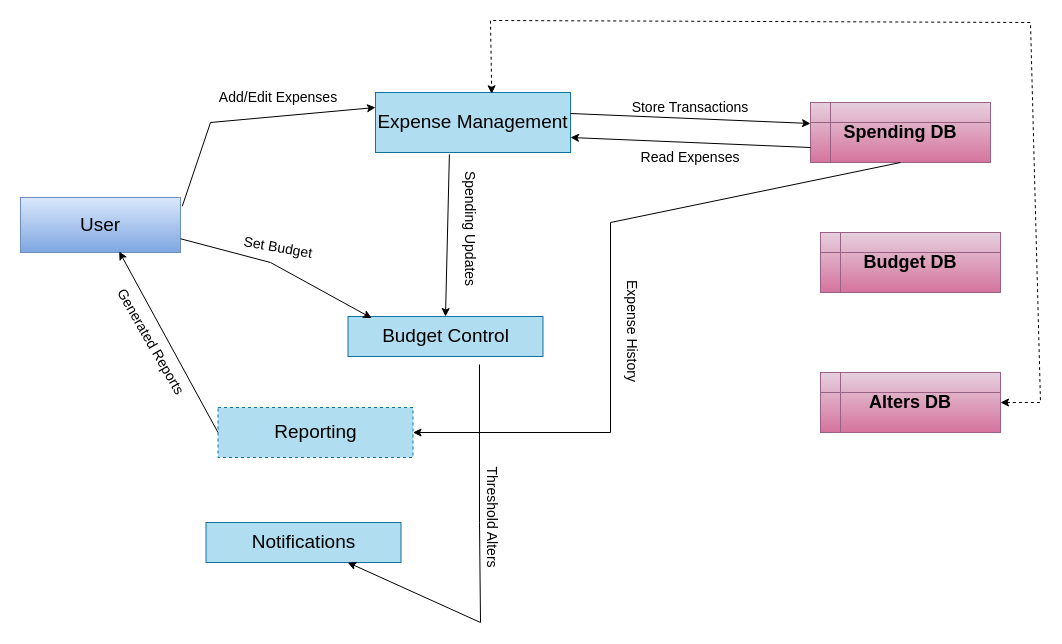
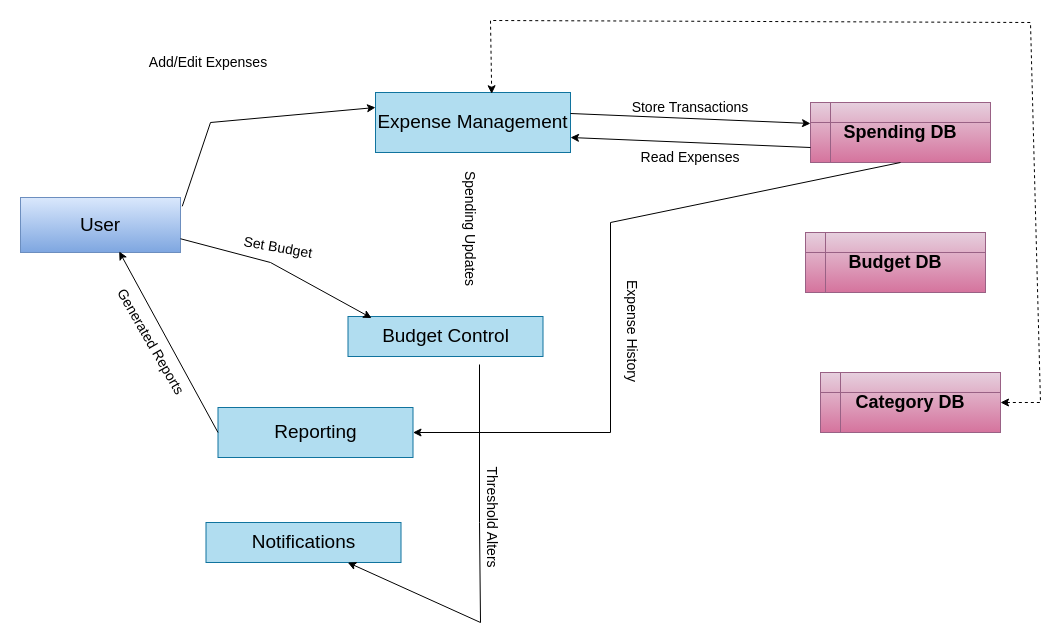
  <mxCell id="0" />
  <mxCell id="1" parent="0" />
  <mxCell id="2" value="&lt;font style=&quot;font-size: 19px;&quot;&gt;Expense Management&lt;/font&gt;" style="rounded=0;whiteSpace=wrap;html=1;fillColor=#b1ddf0;strokeColor=#10739e;" vertex="1" parent="1"><mxGeometry x="375" y="92" width="195" height="60" as="geometry" /></mxCell>
  <mxCell id="3" value="&lt;font style=&quot;font-size: 19px;&quot;&gt;User&lt;/font&gt;&lt;span style=&quot;color: rgba(0, 0, 0, 0); font-family: monospace; font-size: 0px; text-align: start; text-wrap-mode: nowrap;&quot;&gt;%3CmxGraphModel%3E%3Croot%3E%3CmxCell%20id%3D%220%22%2F%3E%3CmxCell%20id%3D%221%22%20parent%3D%220%22%2F%3E%3CmxCell%20id%3D%222%22%20value%3D%22%26lt%3Bfont%20style%3D%26quot%3Bfont-size%3A%2019px%3B%26quot%3B%26gt%3BExpense%20Tracker%20System%26lt%3B%2Ffont%26gt%3B%22%20style%3D%22rounded%3D0%3BwhiteSpace%3Dwrap%3Bhtml%3D1%3B%22%20vertex%3D%221%22%20parent%3D%221%22%3E%3CmxGeometry%20x%3D%22453%22%20y%3D%22210%22%20width%3D%22195%22%20height%3D%2290%22%20as%3D%22geometry%22%2F%3E%3C%2FmxCell%3E%3C%2Froot%3E%3C%2FmxGraphModel%3E&lt;/span&gt;" style="rounded=0;whiteSpace=wrap;html=1;fillColor=#dae8fc;strokeColor=#6c8ebf;gradientColor=#7ea6e0;" vertex="1" parent="1"><mxGeometry x="20" y="197" width="160" height="55" as="geometry" /></mxCell>
  <mxCell id="4" value="" style="endArrow=classic;html=1;rounded=0;exitX=1.011;exitY=0.16;exitDx=0;exitDy=0;exitPerimeter=0;entryX=0;entryY=0.25;entryDx=0;entryDy=0;" edge="1" parent="1" source="3" target="2"><mxGeometry width="50" height="50" relative="1" as="geometry"><mxPoint x="500" y="172" as="sourcePoint" /><mxPoint x="420" y="212" as="targetPoint" /><Array as="points"><mxPoint x="210" y="122" /></Array></mxGeometry></mxCell>
  <mxCell id="5" value="&lt;span style=&quot;font-size: 19px;&quot;&gt;Budget Control&lt;/span&gt;" style="rounded=0;whiteSpace=wrap;html=1;fillColor=#b1ddf0;strokeColor=#10739e;" vertex="1" parent="1"><mxGeometry x="347.5" y="316" width="195" height="40" as="geometry" /></mxCell>
  <mxCell id="6" value="&lt;span style=&quot;font-size: 19px;&quot;&gt;Notifications&lt;/span&gt;" style="rounded=0;whiteSpace=wrap;html=1;fillColor=#b1ddf0;strokeColor=#10739e;" vertex="1" parent="1"><mxGeometry x="205.5" y="522" width="195" height="40" as="geometry" /></mxCell>
- <mxCell id="7" value="&lt;span style=&quot;font-size: 19px;&quot;&gt;Reporting&lt;/span&gt;" style="rounded=0;whiteSpace=wrap;html=1;fillColor=#b1ddf0;strokeColor=#10739e;dashed=1;" vertex="1" parent="1"><mxGeometry x="217.5" y="407" width="195" height="50" as="geometry" /></mxCell>
- <mxCell id="8" value="Add/Edit Expenses" style="text;html=1;align=center;verticalAlign=middle;whiteSpace=wrap;rounded=0;fontSize=14;" vertex="1" parent="1"><mxGeometry x="207.5" y="82" width="140" height="30" as="geometry" /></mxCell>
+ <mxCell id="7" value="&lt;span style=&quot;font-size: 19px;&quot;&gt;Reporting&lt;/span&gt;" style="rounded=0;whiteSpace=wrap;html=1;fillColor=#b1ddf0;strokeColor=#10739e;" vertex="1" parent="1"><mxGeometry x="217.5" y="407" width="195" height="50" as="geometry" /></mxCell>
+ <mxCell id="8" value="Add/Edit Expenses" style="text;html=1;align=center;verticalAlign=middle;whiteSpace=wrap;rounded=0;fontSize=14;" vertex="1" parent="1"><mxGeometry x="137.5" y="47" width="140" height="30" as="geometry" /></mxCell>
  <mxCell id="9" value="Spending DB" style="shape=internalStorage;whiteSpace=wrap;html=1;backgroundOutline=1;fontSize=18;fillColor=#e6d0de;gradientColor=#d5739d;strokeColor=#996185;fontStyle=1" vertex="1" parent="1"><mxGeometry x="810" y="102" width="180" height="60" as="geometry" /></mxCell>
- <mxCell id="10" value="Budget DB" style="shape=internalStorage;whiteSpace=wrap;html=1;backgroundOutline=1;fontSize=18;fillColor=#e6d0de;gradientColor=#d5739d;strokeColor=#996185;fontStyle=1" vertex="1" parent="1"><mxGeometry x="820" y="232" width="180" height="60" as="geometry" /></mxCell>
- <mxCell id="11" value="Alters DB" style="shape=internalStorage;whiteSpace=wrap;html=1;backgroundOutline=1;fontSize=18;fillColor=#e6d0de;gradientColor=#d5739d;strokeColor=#996185;fontStyle=1" vertex="1" parent="1"><mxGeometry x="820" y="372" width="180" height="60" as="geometry" /></mxCell>
+ <mxCell id="10" value="Budget DB" style="shape=internalStorage;whiteSpace=wrap;html=1;backgroundOutline=1;fontSize=18;fillColor=#e6d0de;gradientColor=#d5739d;strokeColor=#996185;fontStyle=1" vertex="1" parent="1"><mxGeometry x="805" y="232" width="180" height="60" as="geometry" /></mxCell>
+ <mxCell id="11" value="Category DB" style="shape=internalStorage;whiteSpace=wrap;html=1;backgroundOutline=1;fontSize=18;fillColor=#e6d0de;gradientColor=#d5739d;strokeColor=#996185;fontStyle=1" vertex="1" parent="1"><mxGeometry x="820" y="372" width="180" height="60" as="geometry" /></mxCell>
  <mxCell id="12" value="" style="endArrow=classic;html=1;rounded=0;entryX=0.121;entryY=0.039;entryDx=0;entryDy=0;entryPerimeter=0;exitX=1;exitY=0.75;exitDx=0;exitDy=0;" edge="1" parent="1" source="3" target="5"><mxGeometry width="50" height="50" relative="1" as="geometry"><mxPoint x="132" y="376" as="sourcePoint" /><mxPoint x="325" y="277" as="targetPoint" /><Array as="points"><mxPoint x="270" y="262" /></Array></mxGeometry></mxCell>
  <mxCell id="13" value="Set Budget" style="text;html=1;align=center;verticalAlign=middle;whiteSpace=wrap;rounded=0;fontSize=14;rotation=10;" vertex="1" parent="1"><mxGeometry x="207.5" y="232" width="140" height="30" as="geometry" /></mxCell>
  <mxCell id="14" value="" style="endArrow=classic;html=1;rounded=0;entryX=0.617;entryY=0.982;entryDx=0;entryDy=0;exitX=0;exitY=0.5;exitDx=0;exitDy=0;entryPerimeter=0;" edge="1" parent="1" source="7" target="3"><mxGeometry width="50" height="50" relative="1" as="geometry"><mxPoint x="460" y="292" as="sourcePoint" /><mxPoint x="264" y="284" as="targetPoint" /><Array as="points" /></mxGeometry></mxCell>
  <mxCell id="15" value="Generated Reports" style="text;html=1;align=center;verticalAlign=middle;whiteSpace=wrap;rounded=0;fontSize=14;rotation=60;" vertex="1" parent="1"><mxGeometry x="80.5" y="326" width="140" height="30" as="geometry" /></mxCell>
- <mxCell id="16" value="" style="endArrow=classic;html=1;rounded=0;entryX=0.5;entryY=0;entryDx=0;entryDy=0;exitX=0.379;exitY=1.031;exitDx=0;exitDy=0;exitPerimeter=0;" edge="1" parent="1" source="2" target="5"><mxGeometry width="50" height="50" relative="1" as="geometry"><mxPoint x="190" y="248" as="sourcePoint" /><mxPoint x="381" y="304" as="targetPoint" /><Array as="points" /></mxGeometry></mxCell>
  <mxCell id="17" value="Spending Updates" style="text;html=1;align=center;verticalAlign=middle;whiteSpace=wrap;rounded=0;fontSize=14;rotation=90;" vertex="1" parent="1"><mxGeometry x="400" y="213.5" width="140" height="30" as="geometry" /></mxCell>
  <mxCell id="18" value="" style="endArrow=classic;html=1;rounded=0;exitX=0.379;exitY=1.031;exitDx=0;exitDy=0;exitPerimeter=0;" edge="1" parent="1" target="6"><mxGeometry width="50" height="50" relative="1" as="geometry"><mxPoint x="479" y="364" as="sourcePoint" /><mxPoint x="440" y="622" as="targetPoint" /><Array as="points"><mxPoint x="479" y="522" /><mxPoint x="480" y="622" /></Array></mxGeometry></mxCell>
  <mxCell id="19" value="Threshold Alters" style="text;html=1;align=center;verticalAlign=middle;whiteSpace=wrap;rounded=0;fontSize=14;rotation=90;" vertex="1" parent="1"><mxGeometry x="422" y="502" width="140" height="30" as="geometry" /></mxCell>
  <mxCell id="20" value="" style="endArrow=classic;html=1;rounded=0;entryX=0;entryY=0.5;entryDx=0;entryDy=0;exitX=1;exitY=0.5;exitDx=0;exitDy=0;" edge="1" parent="1"><mxGeometry width="50" height="50" relative="1" as="geometry"><mxPoint x="570" y="113" as="sourcePoint" /><mxPoint x="810" y="123" as="targetPoint" /><Array as="points" /></mxGeometry></mxCell>
  <mxCell id="21" value="Store Transactions" style="text;html=1;align=center;verticalAlign=middle;whiteSpace=wrap;rounded=0;fontSize=14;rotation=0;" vertex="1" parent="1"><mxGeometry x="620" y="92" width="140" height="30" as="geometry" /></mxCell>
  <mxCell id="22" value="" style="endArrow=classic;html=1;rounded=0;entryX=1;entryY=0.75;entryDx=0;entryDy=0;exitX=0;exitY=0.75;exitDx=0;exitDy=0;" edge="1" parent="1" source="9" target="2"><mxGeometry width="50" height="50" relative="1" as="geometry"><mxPoint x="580" y="132" as="sourcePoint" /><mxPoint x="820" y="142" as="targetPoint" /><Array as="points" /></mxGeometry></mxCell>
  <mxCell id="23" value="Read Expenses" style="text;html=1;align=center;verticalAlign=middle;whiteSpace=wrap;rounded=0;fontSize=14;rotation=0;" vertex="1" parent="1"><mxGeometry x="620" y="142" width="140" height="30" as="geometry" /></mxCell>
  <mxCell id="24" value="" style="endArrow=classic;html=1;rounded=0;entryX=1;entryY=0.5;entryDx=0;entryDy=0;exitX=0.5;exitY=1;exitDx=0;exitDy=0;" edge="1" parent="1" source="9" target="7"><mxGeometry width="50" height="50" relative="1" as="geometry"><mxPoint x="810" y="172" as="sourcePoint" /><mxPoint x="646" y="448" as="targetPoint" /><Array as="points"><mxPoint x="610" y="222" /><mxPoint x="610" y="432" /></Array></mxGeometry></mxCell>
  <mxCell id="25" value="Expense History" style="text;html=1;align=center;verticalAlign=middle;whiteSpace=wrap;rounded=0;fontSize=14;rotation=90;" vertex="1" parent="1"><mxGeometry x="562" y="316" width="140" height="30" as="geometry" /></mxCell>
  <mxCell id="26" value="" style="endArrow=classic;startArrow=classic;html=1;rounded=0;exitX=1;exitY=0.5;exitDx=0;exitDy=0;entryX=0.596;entryY=0.021;entryDx=0;entryDy=0;entryPerimeter=0;dashed=1;" edge="1" parent="1" source="11" target="2"><mxGeometry width="50" height="50" relative="1" as="geometry"><mxPoint x="590" y="392" as="sourcePoint" /><mxPoint x="450" y="19.714" as="targetPoint" /><Array as="points"><mxPoint x="1040" y="402" /><mxPoint x="1030" y="22" /><mxPoint x="490" y="20" /></Array></mxGeometry></mxCell>
